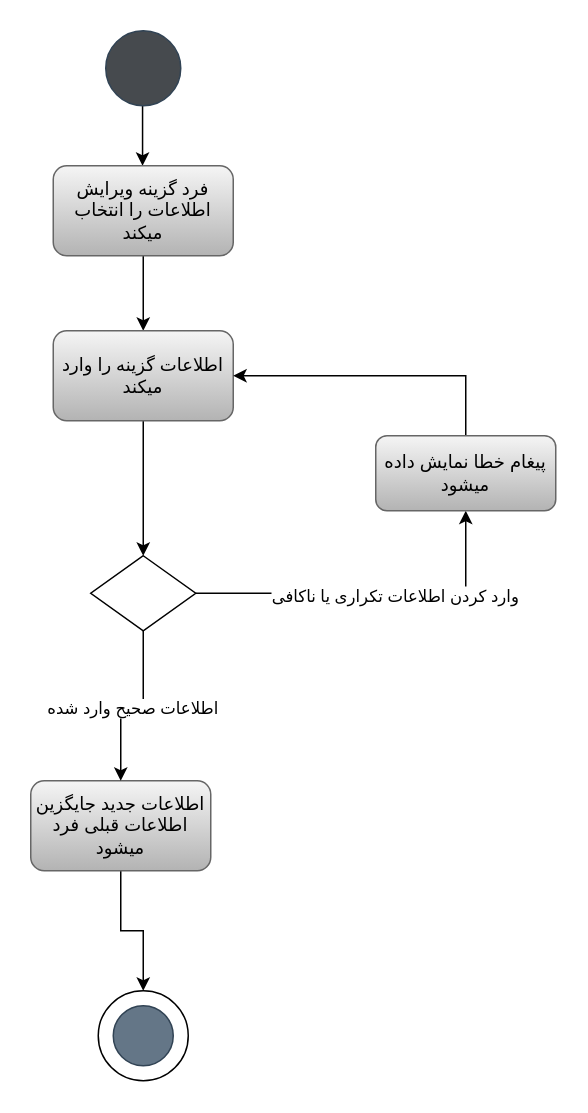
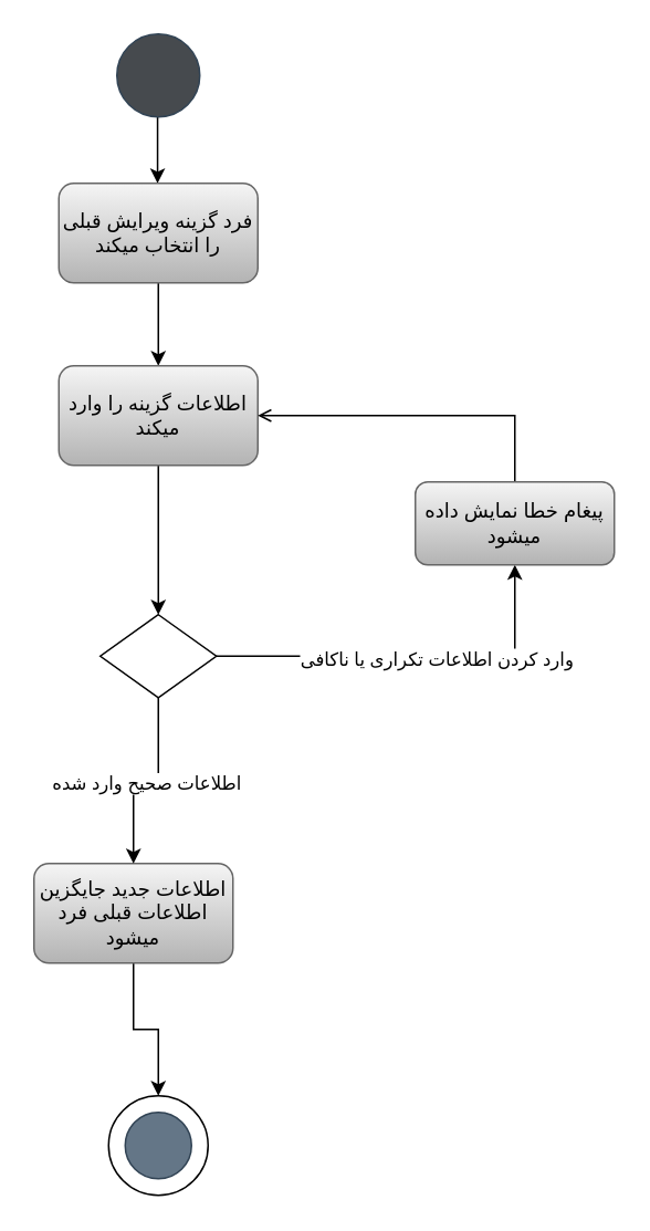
  <mxCell id="0" />
  <mxCell id="1" parent="0" />
  <mxCell id="2" value="" style="endArrow=classic;html=1;rounded=0;exitX=0.5;exitY=1;exitDx=0;exitDy=0;" parent="1" edge="1"><mxGeometry width="50" height="50" relative="1" as="geometry"><mxPoint x="94.54" y="70" as="sourcePoint" /><mxPoint x="94.54" y="110" as="targetPoint" /></mxGeometry></mxCell>
  <mxCell id="3" value="" style="ellipse;whiteSpace=wrap;html=1;aspect=fixed;fillColor=light-dark(#464a4e, #7d8c9b);strokeColor=#314354;fontColor=#ffffff;" parent="1" vertex="1"><mxGeometry x="70" y="20" width="50" height="50" as="geometry" /></mxCell>
  <mxCell id="4" style="edgeStyle=orthogonalEdgeStyle;rounded=0;orthogonalLoop=1;jettySize=auto;html=1;exitX=0.5;exitY=1;exitDx=0;exitDy=0;" parent="1" source="5" edge="1"><mxGeometry relative="1" as="geometry"><mxPoint x="95" y="220" as="targetPoint" /></mxGeometry></mxCell>
- <mxCell id="5" value="فرد گزینه ویرایش اطلاعات را انتخاب میکند" style="rounded=1;whiteSpace=wrap;html=1;fillColor=#f5f5f5;gradientColor=#b3b3b3;strokeColor=#666666;" parent="1" vertex="1"><mxGeometry x="35" y="110" width="120" height="60" as="geometry" /></mxCell>
+ <mxCell id="5" value="فرد گزینه ویرایش قبلی را انتخاب میکند" style="rounded=1;whiteSpace=wrap;html=1;fillColor=#f5f5f5;gradientColor=#b3b3b3;strokeColor=#666666;" parent="1" vertex="1"><mxGeometry x="35" y="110" width="120" height="60" as="geometry" /></mxCell>
  <mxCell id="6" style="edgeStyle=orthogonalEdgeStyle;rounded=0;orthogonalLoop=1;jettySize=auto;html=1;exitX=0.5;exitY=1;exitDx=0;exitDy=0;entryX=0.5;entryY=0;entryDx=0;entryDy=0;" parent="1" source="7" target="14" edge="1"><mxGeometry relative="1" as="geometry" /></mxCell>
  <mxCell id="7" value="اطلاعات گزینه را وارد میکند" style="rounded=1;whiteSpace=wrap;html=1;fillColor=#f5f5f5;gradientColor=#b3b3b3;strokeColor=#666666;" parent="1" vertex="1"><mxGeometry x="35" y="220" width="120" height="60" as="geometry" /></mxCell>
  <mxCell id="8" style="edgeStyle=orthogonalEdgeStyle;rounded=0;orthogonalLoop=1;jettySize=auto;html=1;exitX=0.5;exitY=1;exitDx=0;exitDy=0;entryX=0.5;entryY=0;entryDx=0;entryDy=0;" parent="1" source="9" target="15" edge="1"><mxGeometry relative="1" as="geometry" /></mxCell>
  <mxCell id="9" value="اطلاعات جدید جایگزین اطلاعات قبلی فرد میشود" style="rounded=1;whiteSpace=wrap;html=1;fillColor=#f5f5f5;gradientColor=#b3b3b3;strokeColor=#666666;" parent="1" vertex="1"><mxGeometry x="20" y="520" width="120" height="60" as="geometry" /></mxCell>
  <mxCell id="10" style="edgeStyle=orthogonalEdgeStyle;rounded=0;orthogonalLoop=1;jettySize=auto;html=1;exitX=0.5;exitY=1;exitDx=0;exitDy=0;entryX=0.5;entryY=0;entryDx=0;entryDy=0;" parent="1" source="14" target="9" edge="1"><mxGeometry relative="1" as="geometry" /></mxCell>
  <mxCell id="11" value="اطلاعات صحیح وارد شده" style="edgeLabel;html=1;align=center;verticalAlign=middle;resizable=0;points=[];" parent="10" vertex="1" connectable="0"><mxGeometry y="1" relative="1" as="geometry"><mxPoint as="offset" /></mxGeometry></mxCell>
  <mxCell id="12" style="edgeStyle=orthogonalEdgeStyle;rounded=0;orthogonalLoop=1;jettySize=auto;html=1;exitX=1;exitY=0.5;exitDx=0;exitDy=0;" edge="1" parent="1" source="14" target="18"><mxGeometry relative="1" as="geometry" /></mxCell>
  <mxCell id="13" value="وارد کردن اطلاعات تکراری یا ناکافی" style="edgeLabel;html=1;align=center;verticalAlign=middle;resizable=0;points=[];" vertex="1" connectable="0" parent="12"><mxGeometry x="0.12" y="-1" relative="1" as="geometry"><mxPoint as="offset" /></mxGeometry></mxCell>
  <mxCell id="14" value="" style="rhombus;whiteSpace=wrap;html=1;" parent="1" vertex="1"><mxGeometry x="60" y="370" width="70" height="50" as="geometry" /></mxCell>
  <mxCell id="15" value="" style="ellipse;whiteSpace=wrap;html=1;aspect=fixed;" parent="1" vertex="1"><mxGeometry x="65" y="660" width="60" height="60" as="geometry" /></mxCell>
  <mxCell id="16" value="" style="ellipse;whiteSpace=wrap;html=1;aspect=fixed;fillColor=#647687;fontColor=#ffffff;strokeColor=#314354;" parent="1" vertex="1"><mxGeometry x="75" y="670" width="40" height="40" as="geometry" /></mxCell>
- <mxCell id="17" style="edgeStyle=orthogonalEdgeStyle;rounded=0;orthogonalLoop=1;jettySize=auto;html=1;exitX=0.5;exitY=0;exitDx=0;exitDy=0;entryX=1;entryY=0.5;entryDx=0;entryDy=0;" edge="1" parent="1" source="18" target="7"><mxGeometry relative="1" as="geometry" /></mxCell>
+ <mxCell id="17" style="edgeStyle=orthogonalEdgeStyle;rounded=0;orthogonalLoop=1;jettySize=auto;html=1;exitX=0.5;exitY=0;exitDx=0;exitDy=0;entryX=1;entryY=0.5;entryDx=0;entryDy=0;endArrow=open;" edge="1" parent="1" source="18" target="7"><mxGeometry relative="1" as="geometry" /></mxCell>
  <mxCell id="18" value="پیغام خطا نمایش داده میشود" style="rounded=1;whiteSpace=wrap;html=1;fillColor=#f5f5f5;gradientColor=#b3b3b3;strokeColor=#666666;" vertex="1" parent="1"><mxGeometry x="250" y="290" width="120" height="50" as="geometry" /></mxCell>
